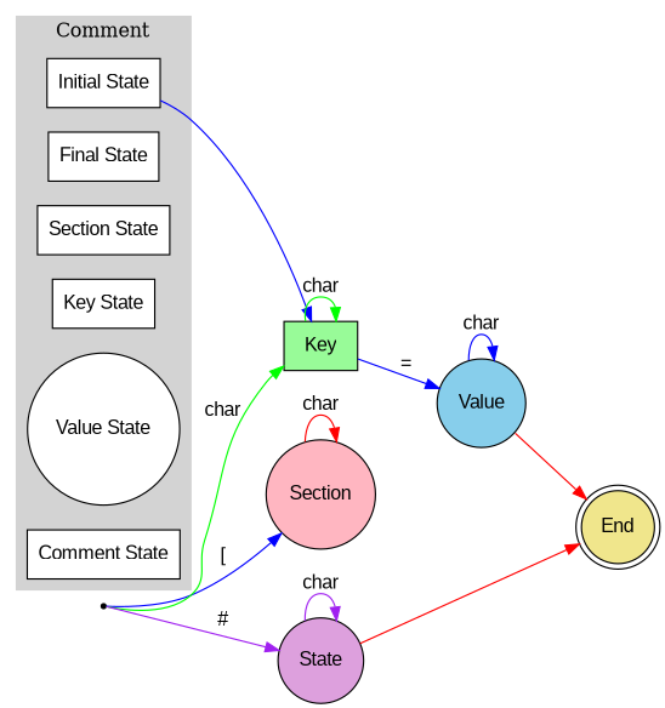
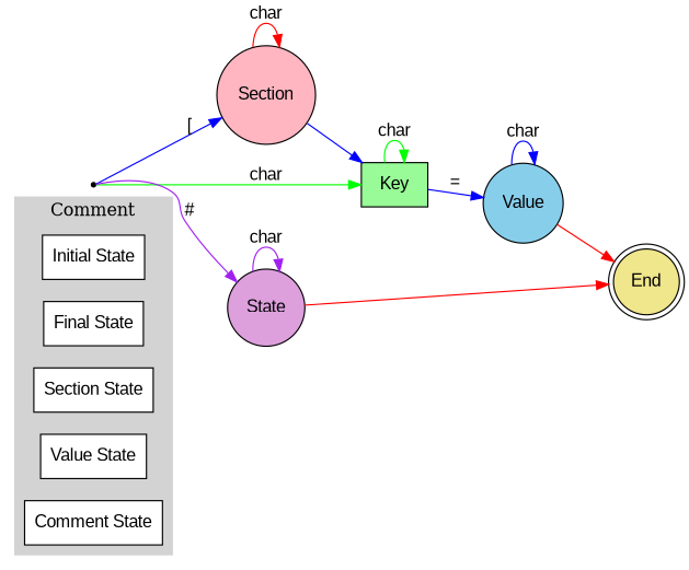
  digraph {
    rankdir=LR
    node [fillcolor=white fontname=Arial shape=box style=filled]
    edge [color=blue fontname=Arial]
    n1 [label="Initial State"]
    n2 [label="Final State"]
    n3 [label="Section State"]
-   n4 [label="Key State"]
-   n5 [label="Value State" shape=circle]
+   n5 [label="Value State"]
    n6 [label="Comment State"]
    Start [fillcolor=black shape=point]
    n8 [fillcolor="#FFB6C1" label=Section shape=circle]
    n9 [fillcolor="#98FB98" label=Key]
    n10 [fillcolor="#DDA0DD" label=State shape=circle]
    n11 [fillcolor="#87CEEB" label=Value shape=circle]
    End [fillcolor="#F0E68C" shape=doublecircle]
    subgraph cluster_1 {
      color=lightgrey
      label=Comment
      style=filled
      n1
      n2
      n3
-     n4
      n5
      n6
    }
    Start -> n8 [label="["]
    Start -> n9 [color=green label=char]
    Start -> n10 [color=purple label="#"]
    n8 -> n8 [color=red label=char]
-   n1 -> n9 [label="\n"]
+   n8 -> n9 [label="\n"]
    n9 -> n9 [color=green label=char]
    n9 -> n11 [label="="]
    n10 -> n10 [color=purple label=char]
    n10 -> End [color=red label="\n"]
    n11 -> n11 [label=char]
    n11 -> End [color=red label="\n"]
  }
